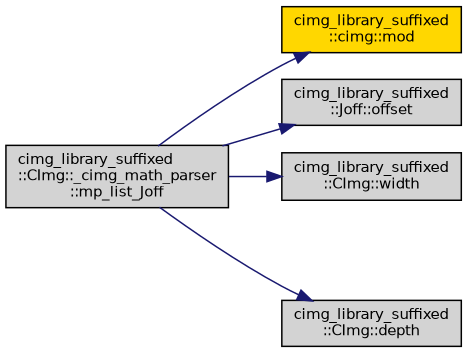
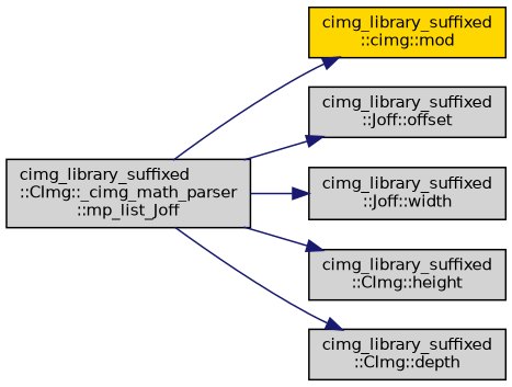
  digraph {
    rankdir=LR
    node [color=black fillcolor=lightgrey fontname=Helvetica fontsize=10 shape=record style=filled]
    edge [color=midnightblue fontname=Helvetica fontsize=10 labelfontname=Helvetica labelfontsize=10 style=solid]
    n1 [fontcolor=black height=0.2 label="cimg_library_suffixed\l::CImg::_cimg_math_parser\l::mp_list_Joff" width=0.4]
    n2 [fillcolor=gold height=0.2 label="cimg_library_suffixed\l::cimg::mod" width=0.4]
    n3 [height=0.2 label="cimg_library_suffixed\l::Joff::offset" width=0.4]
-   n4 [height=0.2 label="cimg_library_suffixed\l::CImg::width" width=0.4]
+   n4 [height=0.2 label="cimg_library_suffixed\l::Joff::width" width=0.4]
+   n5 [height=0.2 label="cimg_library_suffixed\l::CImg::height" width=0.4]
    n6 [height=0.2 label="cimg_library_suffixed\l::CImg::depth" width=0.4]
    n1 -> n2
    n1 -> n3
    n1 -> n4
+   n1 -> n5
    n1 -> n6
  }
